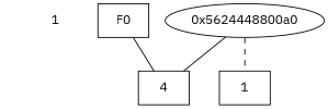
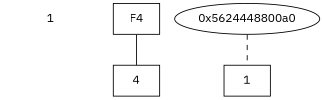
  digraph {
    fontname="IBM Plex Sans"
    node [fontname="IBM Plex Sans" shape=box]
    edge [dir=none fontname="IBM Plex Sans"]
    "CONST NODES" [shape=plaintext style=invis]
    " 1 " [shape=plaintext]
-   F0
+   F0 [label=F4]
    "0x5624448800a0" [shape=""]
    n5 [label=1]
    n6 [label=4]
    subgraph sub_1 {
      "CONST NODES"
      " 1 "
    }
    subgraph sub_2 {
      rank=same
      F0
    }
    subgraph sub_3 {
      rank=same
      " 1 "
      "0x5624448800a0"
    }
    subgraph sub_4 {
      rank=same
      "CONST NODES"
      subgraph sub_5 {
        rank=same
        n5
        n6
      }
    }
    " 1 " -> "CONST NODES" [style=invis]
    F0 -> n6 [style=solid]
    "0x5624448800a0" -> n5 [style=dashed]
-   "0x5624448800a0" -> n6
  }
